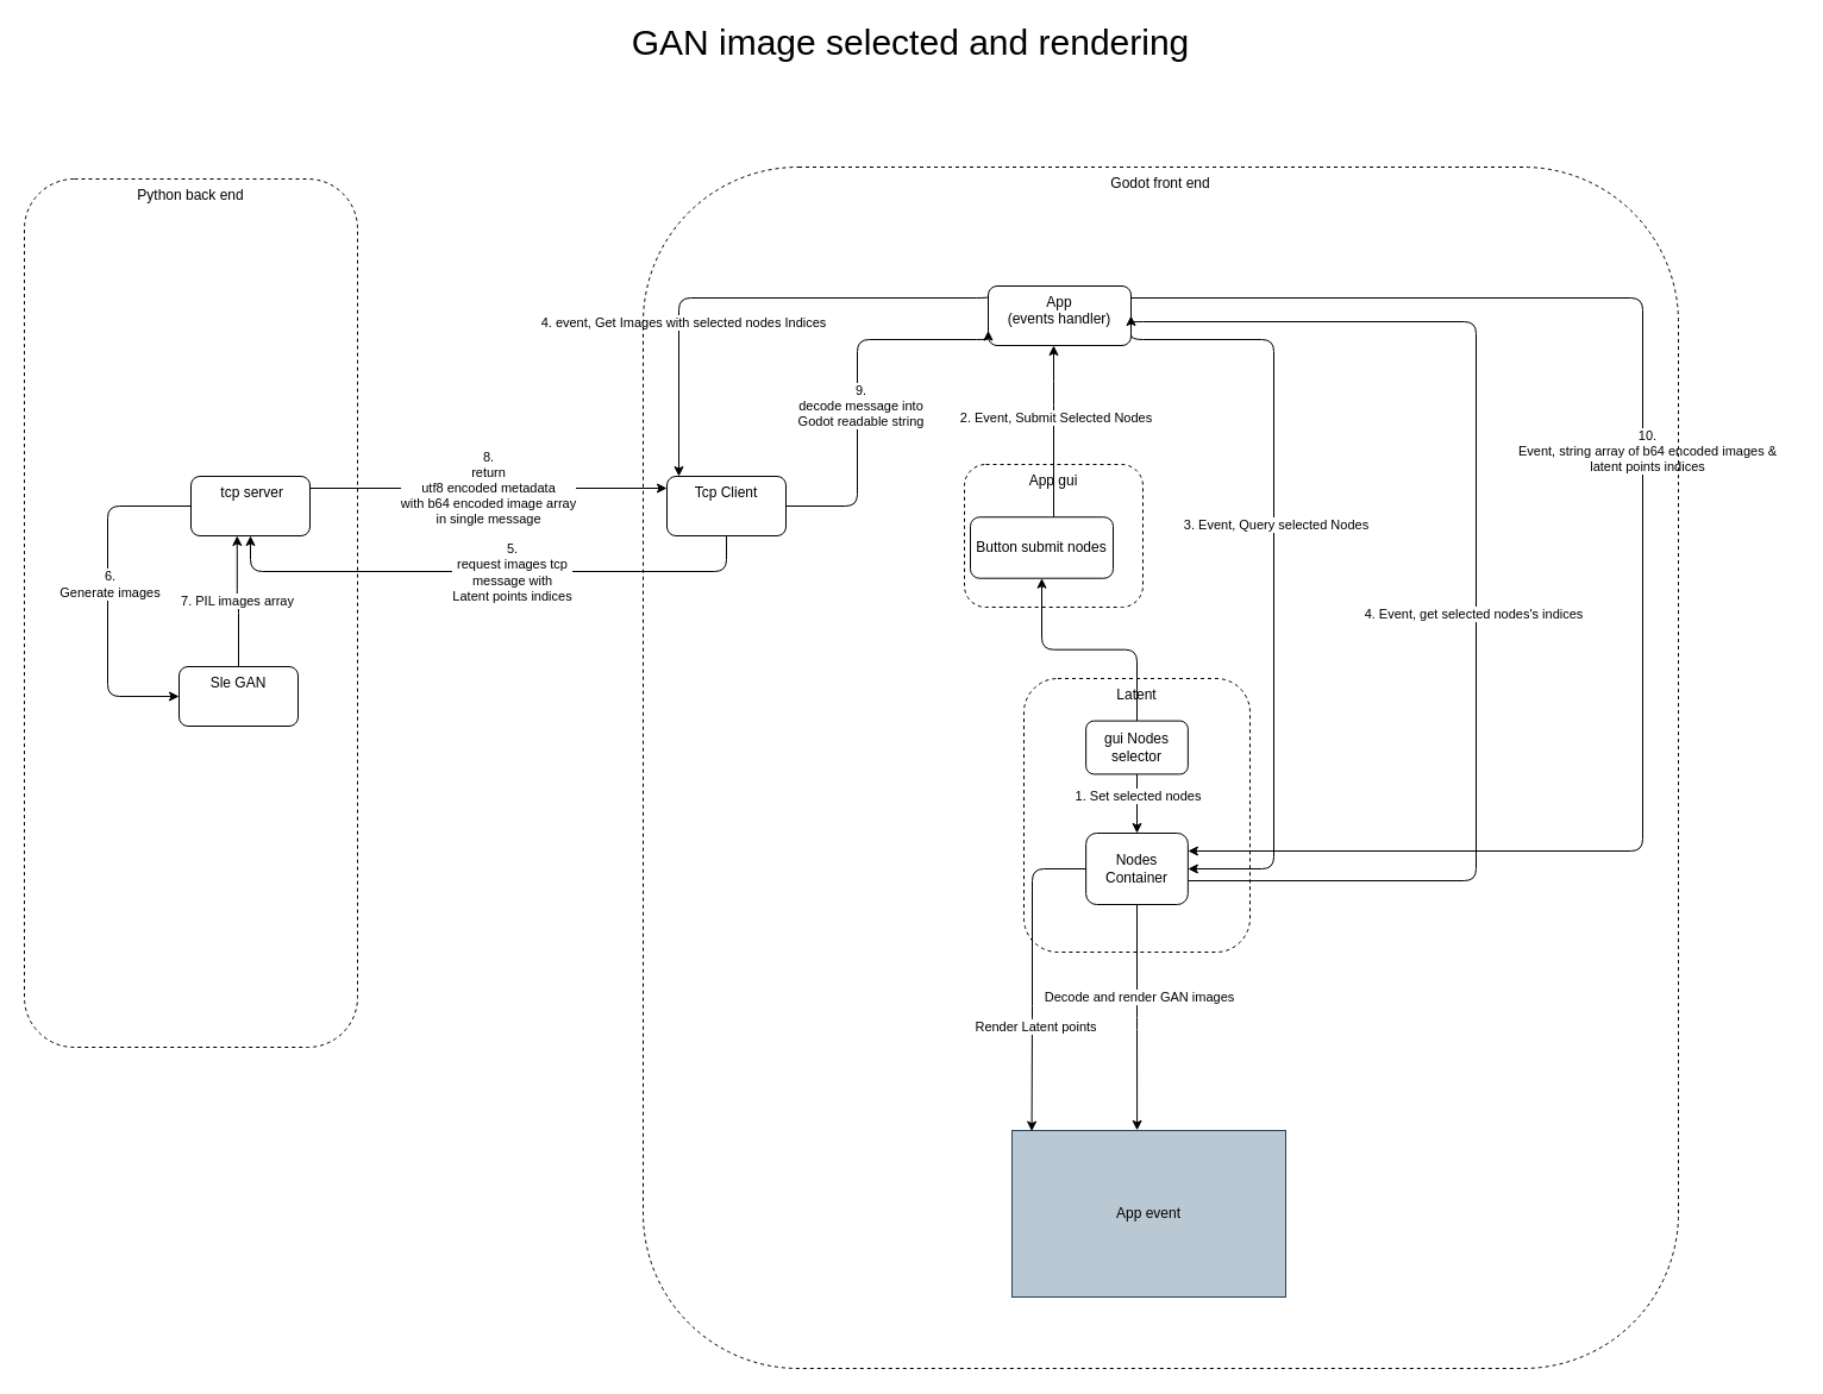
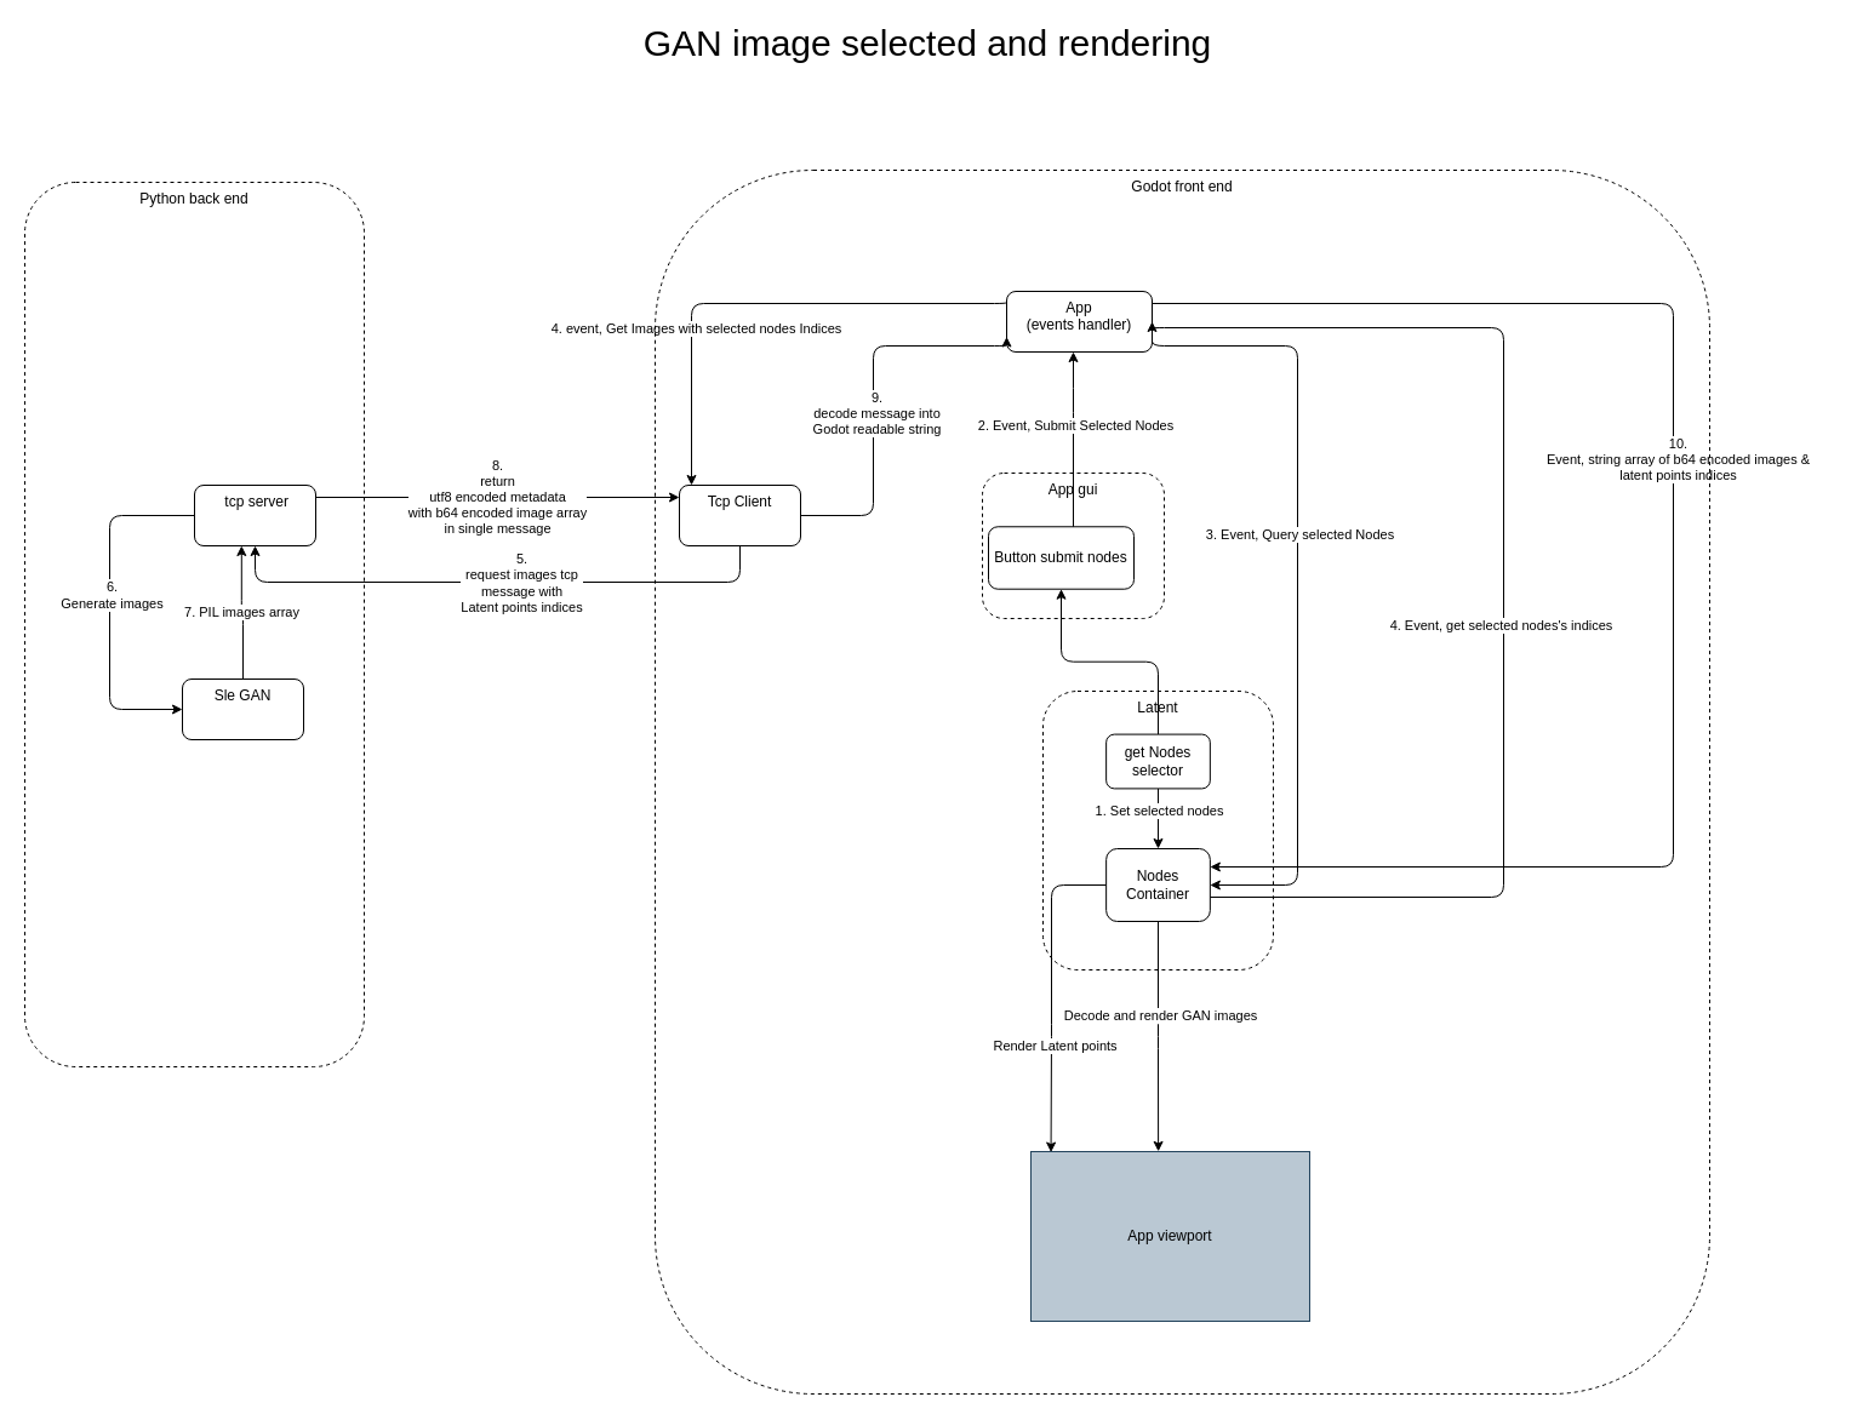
  <mxCell id="0" />
  <mxCell id="1" parent="0" />
  <mxCell id="2" style="edgeStyle=orthogonalEdgeStyle;rounded=1;orthogonalLoop=1;jettySize=auto;html=1;entryX=1;entryY=0.5;entryDx=0;entryDy=0;exitX=1;exitY=0.75;exitDx=0;exitDy=0;" edge="1" parent="1" source="8" target="38"><mxGeometry relative="1" as="geometry"><mxPoint x="1120" y="701.538" as="targetPoint" /><Array as="points"><mxPoint x="1070" y="285" /><mxPoint x="1070" y="730" /></Array></mxGeometry></mxCell>
  <mxCell id="3" value="3. Event, Query selected Nodes" style="edgeLabel;html=1;align=center;verticalAlign=middle;resizable=0;points=[];" vertex="1" connectable="0" parent="2"><mxGeometry x="-0.122" y="1" relative="1" as="geometry"><mxPoint as="offset" /></mxGeometry></mxCell>
  <mxCell id="4" style="edgeStyle=orthogonalEdgeStyle;rounded=1;orthogonalLoop=1;jettySize=auto;html=1;startArrow=none;exitX=0;exitY=0.167;exitDx=0;exitDy=0;exitPerimeter=0;" edge="1" parent="1" source="8" target="13"><mxGeometry relative="1" as="geometry"><mxPoint x="660" y="283.448" as="sourcePoint" /><Array as="points"><mxPoint x="570" y="250" /></Array></mxGeometry></mxCell>
  <mxCell id="5" value="4. event, Get Images with selected nodes Indices" style="edgeLabel;html=1;align=center;verticalAlign=middle;resizable=0;points=[];" vertex="1" connectable="0" parent="4"><mxGeometry x="0.736" y="3" relative="1" as="geometry"><mxPoint y="-75" as="offset" /></mxGeometry></mxCell>
  <mxCell id="6" style="edgeStyle=orthogonalEdgeStyle;rounded=1;orthogonalLoop=1;jettySize=auto;html=1;entryX=1;entryY=0.25;entryDx=0;entryDy=0;" edge="1" parent="1" source="8" target="38"><mxGeometry relative="1" as="geometry"><Array as="points"><mxPoint x="1380" y="250" /><mxPoint x="1380" y="715" /></Array></mxGeometry></mxCell>
  <mxCell id="7" value="&lt;div&gt;10.&lt;br&gt;&lt;/div&gt;&lt;div&gt;Event, string array of b64 encoded images &amp;amp;&lt;br&gt;&lt;/div&gt;&lt;div&gt;latent points indices&lt;br&gt; &lt;/div&gt;" style="edgeLabel;html=1;align=center;verticalAlign=middle;resizable=0;points=[];" vertex="1" connectable="0" parent="6"><mxGeometry x="-0.126" y="3" relative="1" as="geometry"><mxPoint as="offset" /></mxGeometry></mxCell>
  <mxCell id="8" value="&lt;div&gt;App&lt;/div&gt;&lt;div&gt;(events handler)&lt;br&gt;&lt;/div&gt;" style="rounded=1;whiteSpace=wrap;html=1;verticalAlign=top;" vertex="1" parent="1"><mxGeometry x="830" y="240" width="120" height="50" as="geometry" /></mxCell>
  <mxCell id="9" style="edgeStyle=orthogonalEdgeStyle;rounded=1;orthogonalLoop=1;jettySize=auto;html=1;" edge="1" parent="1" source="13" target="21"><mxGeometry relative="1" as="geometry"><Array as="points"><mxPoint x="610" y="480" /><mxPoint x="210" y="480" /></Array></mxGeometry></mxCell>
  <mxCell id="10" value="&lt;div&gt;5.&lt;br&gt;&lt;/div&gt;&lt;div&gt;request images tcp &lt;br&gt;&lt;/div&gt;&lt;div&gt;message with&lt;/div&gt;&lt;div&gt;Latent points indices&lt;br&gt;&lt;/div&gt;" style="edgeLabel;html=1;align=center;verticalAlign=middle;resizable=0;points=[];" vertex="1" connectable="0" parent="9"><mxGeometry x="-0.084" relative="1" as="geometry"><mxPoint as="offset" /></mxGeometry></mxCell>
  <mxCell id="11" style="edgeStyle=orthogonalEdgeStyle;rounded=1;orthogonalLoop=1;jettySize=auto;html=1;entryX=0;entryY=0.75;entryDx=0;entryDy=0;" edge="1" parent="1" source="13" target="8"><mxGeometry relative="1" as="geometry"><Array as="points"><mxPoint x="720" y="425" /><mxPoint x="720" y="285" /></Array></mxGeometry></mxCell>
  <mxCell id="12" value="&lt;div&gt;9.&lt;br&gt;&lt;/div&gt;&lt;div&gt;decode message into &lt;br&gt;&lt;/div&gt;&lt;div&gt;Godot readable string&lt;/div&gt;" style="edgeLabel;html=1;align=center;verticalAlign=middle;resizable=0;points=[];" vertex="1" connectable="0" parent="11"><mxGeometry x="-0.087" y="-2" relative="1" as="geometry"><mxPoint as="offset" /></mxGeometry></mxCell>
  <mxCell id="13" value="Tcp Client" style="rounded=1;whiteSpace=wrap;html=1;verticalAlign=top;" vertex="1" parent="1"><mxGeometry x="560" y="400" width="100" height="50" as="geometry" /></mxCell>
  <mxCell id="14" value="" style="group" vertex="1" connectable="0" parent="1"><mxGeometry x="810" y="390" width="150" height="120" as="geometry" /></mxCell>
  <mxCell id="15" value="App gui" style="rounded=1;whiteSpace=wrap;html=1;verticalAlign=top;dashed=1;" vertex="1" parent="14"><mxGeometry width="150" height="120" as="geometry" /></mxCell>
  <mxCell id="16" value="Button submit nodes" style="rounded=1;whiteSpace=wrap;html=1;" vertex="1" parent="14"><mxGeometry x="5" y="44.284" width="120" height="51.429" as="geometry" /></mxCell>
  <mxCell id="17" style="edgeStyle=orthogonalEdgeStyle;rounded=1;orthogonalLoop=1;jettySize=auto;html=1;entryX=0;entryY=0.5;entryDx=0;entryDy=0;" edge="1" parent="1" source="21" target="24"><mxGeometry relative="1" as="geometry"><Array as="points"><mxPoint x="90" y="425" /><mxPoint x="90" y="585" /></Array></mxGeometry></mxCell>
  <mxCell id="18" value="&lt;div&gt;6.&lt;br&gt;&lt;/div&gt;&lt;div&gt;Generate images&lt;/div&gt;" style="edgeLabel;html=1;align=center;verticalAlign=middle;resizable=0;points=[];" vertex="1" connectable="0" parent="17"><mxGeometry x="-0.066" y="1" relative="1" as="geometry"><mxPoint as="offset" /></mxGeometry></mxCell>
  <mxCell id="19" style="edgeStyle=orthogonalEdgeStyle;rounded=1;orthogonalLoop=1;jettySize=auto;html=1;" edge="1" parent="1" source="21" target="13"><mxGeometry relative="1" as="geometry"><Array as="points"><mxPoint x="420" y="410" /><mxPoint x="420" y="410" /></Array></mxGeometry></mxCell>
  <mxCell id="20" value="&lt;div&gt;8.&lt;br&gt;&lt;/div&gt;&lt;div&gt;return&lt;br&gt;&lt;/div&gt;&lt;div&gt;utf8 encoded metadata &lt;br&gt;&lt;/div&gt;&lt;div&gt;with b64 encoded image array&lt;/div&gt;&lt;div&gt;in single message&lt;br&gt;&lt;/div&gt;" style="edgeLabel;html=1;align=center;verticalAlign=middle;resizable=0;points=[];" vertex="1" connectable="0" parent="19"><mxGeometry x="-0.009" y="1" relative="1" as="geometry"><mxPoint as="offset" /></mxGeometry></mxCell>
  <mxCell id="21" value="&amp;nbsp;tcp server" style="rounded=1;whiteSpace=wrap;html=1;verticalAlign=top;" vertex="1" parent="1"><mxGeometry x="160" y="400" width="100" height="50" as="geometry" /></mxCell>
  <mxCell id="22" style="edgeStyle=orthogonalEdgeStyle;rounded=1;orthogonalLoop=1;jettySize=auto;html=1;entryX=0.388;entryY=1;entryDx=0;entryDy=0;entryPerimeter=0;" edge="1" parent="1" source="24" target="21"><mxGeometry relative="1" as="geometry" /></mxCell>
  <mxCell id="23" value="7. PIL images array" style="edgeLabel;html=1;align=center;verticalAlign=middle;resizable=0;points=[];" vertex="1" connectable="0" parent="22"><mxGeometry x="0.032" relative="1" as="geometry"><mxPoint as="offset" /></mxGeometry></mxCell>
  <mxCell id="24" value="Sle GAN" style="rounded=1;whiteSpace=wrap;html=1;verticalAlign=top;" vertex="1" parent="1"><mxGeometry x="150" y="560" width="100" height="50" as="geometry" /></mxCell>
  <mxCell id="25" value="" style="edgeStyle=orthogonalEdgeStyle;rounded=1;orthogonalLoop=1;jettySize=auto;html=1;" edge="1" parent="1" source="31" target="16"><mxGeometry relative="1" as="geometry" /></mxCell>
  <mxCell id="26" style="edgeStyle=orthogonalEdgeStyle;rounded=1;orthogonalLoop=1;jettySize=auto;html=1;" edge="1" parent="1" source="16" target="8"><mxGeometry relative="1" as="geometry"><Array as="points"><mxPoint x="885" y="330" /><mxPoint x="885" y="330" /></Array></mxGeometry></mxCell>
  <mxCell id="27" value="2. Event, Submit Selected Nodes" style="edgeLabel;html=1;align=center;verticalAlign=middle;resizable=0;points=[];" vertex="1" connectable="0" parent="26"><mxGeometry x="0.167" y="-1" relative="1" as="geometry"><mxPoint as="offset" /></mxGeometry></mxCell>
  <mxCell id="28" style="edgeStyle=orthogonalEdgeStyle;rounded=1;orthogonalLoop=1;jettySize=auto;html=1;" edge="1" parent="1" source="31" target="38"><mxGeometry relative="1" as="geometry" /></mxCell>
  <mxCell id="29" value="1. Set selected nodes" style="edgeLabel;html=1;align=center;verticalAlign=middle;resizable=0;points=[];" vertex="1" connectable="0" parent="28"><mxGeometry x="-0.272" relative="1" as="geometry"><mxPoint as="offset" /></mxGeometry></mxCell>
  <mxCell id="30" value="Latent" style="rounded=1;whiteSpace=wrap;html=1;fillColor=none;dashed=1;verticalAlign=top;movable=1;resizable=1;rotatable=1;deletable=1;editable=1;connectable=1;" vertex="1" parent="1"><mxGeometry x="859.99" y="570" width="190" height="230" as="geometry" /></mxCell>
- <mxCell id="31" value="gui Nodes selector" style="rounded=1;whiteSpace=wrap;html=1;" vertex="1" parent="1"><mxGeometry x="912.143" y="605.6" width="85.714" height="44.8" as="geometry" /></mxCell>
+ <mxCell id="31" value="get Nodes selector" style="rounded=1;whiteSpace=wrap;html=1;" vertex="1" parent="1"><mxGeometry x="912.143" y="605.6" width="85.714" height="44.8" as="geometry" /></mxCell>
  <mxCell id="32" style="edgeStyle=orthogonalEdgeStyle;rounded=1;orthogonalLoop=1;jettySize=auto;html=1;entryX=1;entryY=0.5;entryDx=0;entryDy=0;" edge="1" parent="1" source="38" target="8"><mxGeometry relative="1" as="geometry"><mxPoint x="1000" y="760" as="sourcePoint" /><Array as="points"><mxPoint x="1240" y="740" /><mxPoint x="1240" y="270" /></Array></mxGeometry></mxCell>
  <mxCell id="33" value="4. Event, get selected nodes's indices" style="edgeLabel;html=1;align=center;verticalAlign=middle;resizable=0;points=[];" vertex="1" connectable="0" parent="32"><mxGeometry x="-0.072" y="3" relative="1" as="geometry"><mxPoint as="offset" /></mxGeometry></mxCell>
  <mxCell id="34" style="edgeStyle=orthogonalEdgeStyle;rounded=1;orthogonalLoop=1;jettySize=auto;html=1;entryX=0.072;entryY=0.004;entryDx=0;entryDy=0;entryPerimeter=0;" edge="1" parent="1" source="38" target="40"><mxGeometry relative="1" as="geometry"><Array as="points"><mxPoint x="867" y="730" /><mxPoint x="867" y="855" /></Array></mxGeometry></mxCell>
  <mxCell id="35" value="Render Latent points" style="edgeLabel;html=1;align=center;verticalAlign=middle;resizable=0;points=[];" vertex="1" connectable="0" parent="34"><mxGeometry x="0.339" y="3" relative="1" as="geometry"><mxPoint as="offset" /></mxGeometry></mxCell>
  <mxCell id="36" style="edgeStyle=orthogonalEdgeStyle;rounded=1;orthogonalLoop=1;jettySize=auto;html=1;entryX=0.457;entryY=-0.001;entryDx=0;entryDy=0;entryPerimeter=0;" edge="1" parent="1" source="38" target="40"><mxGeometry relative="1" as="geometry" /></mxCell>
  <mxCell id="37" value="Decode and render GAN images" style="edgeLabel;html=1;align=center;verticalAlign=middle;resizable=0;points=[];" vertex="1" connectable="0" parent="36"><mxGeometry x="-0.19" y="1" relative="1" as="geometry"><mxPoint as="offset" /></mxGeometry></mxCell>
  <mxCell id="38" value="Nodes Container" style="rounded=1;whiteSpace=wrap;html=1;" vertex="1" parent="1"><mxGeometry x="912.14" y="700" width="85.71" height="60" as="geometry" /></mxCell>
  <mxCell id="39" value="Python back end" style="rounded=1;whiteSpace=wrap;html=1;fillColor=none;dashed=1;verticalAlign=top;movable=1;resizable=1;rotatable=1;deletable=1;editable=1;connectable=1;" vertex="1" parent="1"><mxGeometry x="20" y="150" width="280" height="730" as="geometry" /></mxCell>
- <mxCell id="40" value="App event" style="rounded=0;whiteSpace=wrap;html=1;fillColor=#bac8d3;strokeColor=#23445d;" vertex="1" parent="1"><mxGeometry x="850" y="950" width="230" height="140" as="geometry" /></mxCell>
+ <mxCell id="40" value="App viewport" style="rounded=0;whiteSpace=wrap;html=1;fillColor=#bac8d3;strokeColor=#23445d;" vertex="1" parent="1"><mxGeometry x="850" y="950" width="230" height="140" as="geometry" /></mxCell>
  <mxCell id="41" value="&lt;font style=&quot;font-size: 30px;&quot;&gt;GAN image selected and rendering&lt;/font&gt;" style="text;html=1;strokeColor=none;fillColor=none;align=center;verticalAlign=middle;whiteSpace=wrap;rounded=0;" vertex="1" parent="1"><mxGeometry x="20" y="20" width="1490" height="30" as="geometry" /></mxCell>
  <mxCell id="42" value="Godot front end" style="rounded=1;whiteSpace=wrap;html=1;fillColor=none;dashed=1;verticalAlign=top;movable=1;resizable=1;rotatable=1;deletable=1;editable=1;connectable=1;" vertex="1" parent="1"><mxGeometry x="540" y="140" width="870" height="1010" as="geometry" /></mxCell>
